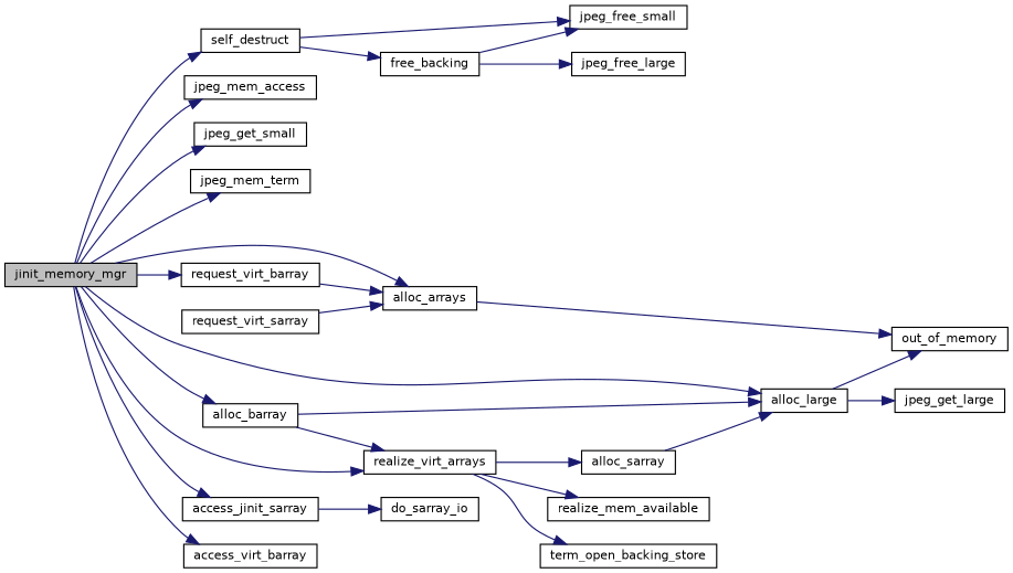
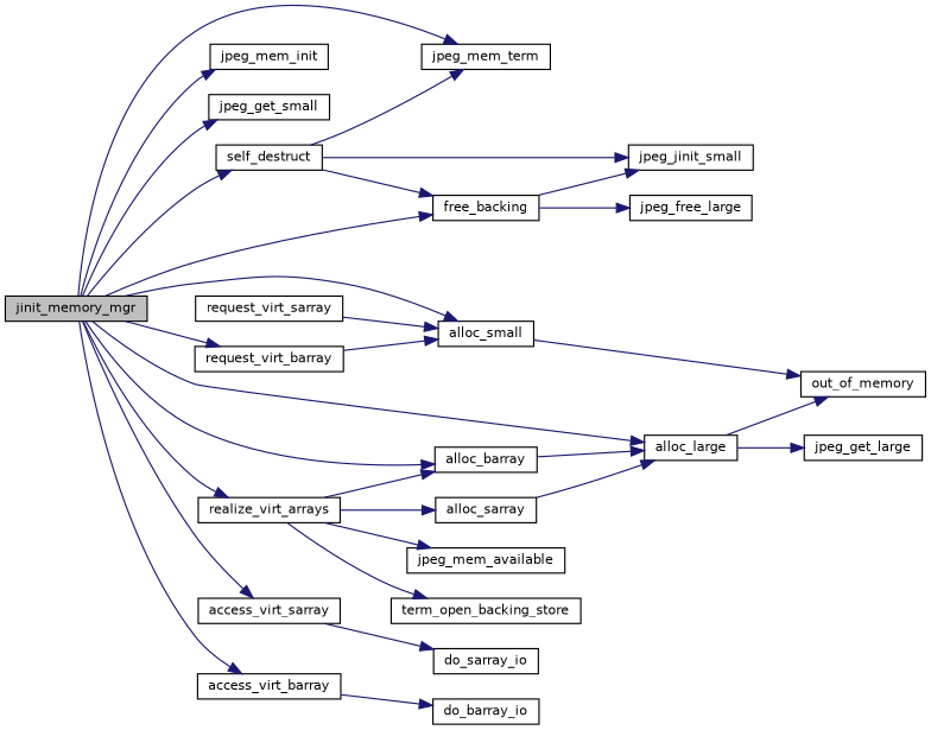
  digraph {
    rankdir=LR
    node [color=black fontname=Helvetica fontsize=10 shape=record]
    edge [color=midnightblue fontname=Helvetica fontsize=10 labelfontname=Helvetica labelfontsize=10 style=solid]
    n1 [fillcolor=grey75 fontcolor=black height=0.2 label=jinit_memory_mgr style=filled width=0.4]
-   n2 [height=0.2 label=jpeg_mem_access width=0.4]
+   n2 [height=0.2 label=jpeg_mem_init width=0.4]
    n3 [height=0.2 label=jpeg_get_small width=0.4]
    n4 [height=0.2 label=jpeg_mem_term width=0.4]
-   n5 [height=0.2 label=alloc_arrays width=0.4]
+   n5 [height=0.2 label=alloc_small width=0.4]
    n6 [height=0.2 label=alloc_large width=0.4]
    n7 [height=0.2 label=alloc_barray width=0.4]
    n8 [height=0.2 label=request_virt_barray width=0.4]
    n9 [height=0.2 label=realize_virt_arrays width=0.4]
-   n10 [height=0.2 label=access_jinit_sarray width=0.4]
+   n10 [height=0.2 label=access_virt_sarray width=0.4]
    n11 [height=0.2 label=access_virt_barray width=0.4]
    n12 [height=0.2 label=free_backing width=0.4]
    n13 [height=0.2 label=self_destruct width=0.4]
    n14 [height=0.2 label=out_of_memory width=0.4]
    n15 [height=0.2 label=jpeg_get_large width=0.4]
    n16 [height=0.2 label=alloc_sarray width=0.4]
    n17 [height=0.2 label=request_virt_sarray width=0.4]
-   n18 [height=0.2 label=realize_mem_available width=0.4]
+   n18 [height=0.2 label=jpeg_mem_available width=0.4]
    n19 [height=0.2 label=term_open_backing_store width=0.4]
    n20 [height=0.2 label=do_sarray_io width=0.4]
+   n21 [height=0.2 label=do_barray_io width=0.4]
    n22 [height=0.2 label=jpeg_free_large width=0.4]
-   n23 [height=0.2 label=jpeg_free_small width=0.4]
+   n23 [height=0.2 label=jpeg_jinit_small width=0.4]
    n1 -> n2
    n1 -> n3
    n1 -> n4
    n1 -> n5
    n1 -> n6
    n1 -> n7
    n1 -> n8
    n1 -> n9
    n1 -> n10
    n1 -> n11
+   n1 -> n12
    n1 -> n13
    n5 -> n14
    n6 -> n14
    n6 -> n15
    n7 -> n6
    n8 -> n5
-   n7 -> n9
+   n9 -> n7
    n9 -> n16
    n9 -> n18
    n9 -> n19
    n10 -> n20
+   n11 -> n21
    n12 -> n22
    n12 -> n23
+   n13 -> n4
    n13 -> n12
    n13 -> n23
    n16 -> n6
    n17 -> n5
  }
